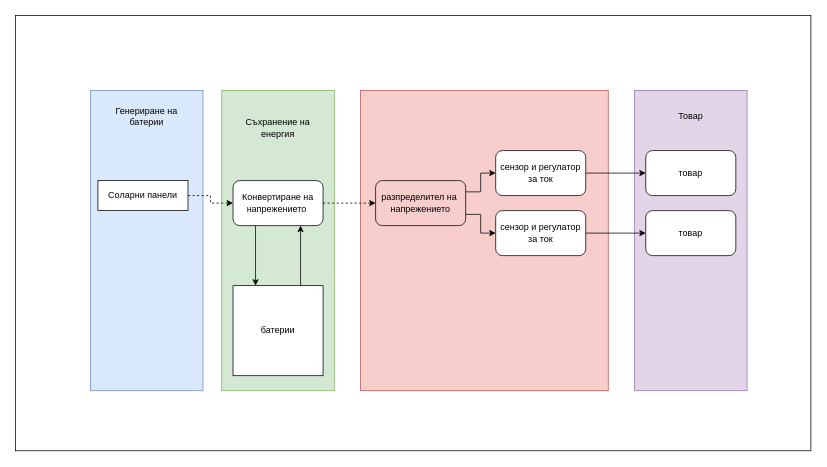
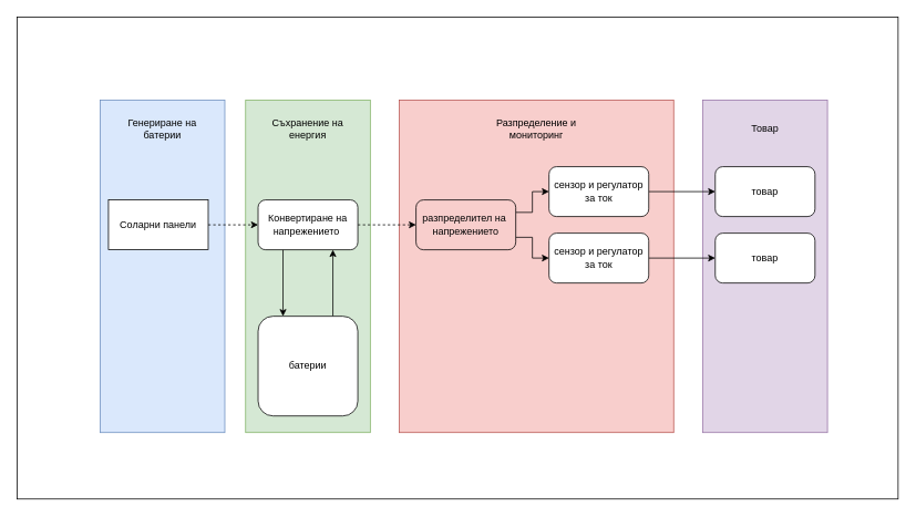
  <mxCell id="0" />
  <mxCell id="1" parent="0" />
  <mxCell id="2" value="" style="rounded=0;whiteSpace=wrap;html=1;" vertex="1" parent="1"><mxGeometry x="20" y="20" width="1060" height="580" as="geometry" /></mxCell>
  <mxCell id="3" value="" style="rounded=0;whiteSpace=wrap;html=1;fillColor=#e1d5e7;strokeColor=#9673a6;" vertex="1" parent="1"><mxGeometry x="845" y="120" width="150" height="400" as="geometry" /></mxCell>
  <mxCell id="4" value="" style="rounded=0;whiteSpace=wrap;html=1;fillColor=#f8cecc;strokeColor=#b85450;" vertex="1" parent="1"><mxGeometry x="480" y="120" width="330" height="400" as="geometry" /></mxCell>
  <mxCell id="5" value="" style="rounded=0;whiteSpace=wrap;html=1;fillColor=#d5e8d4;strokeColor=#82b366;" vertex="1" parent="1"><mxGeometry x="295" y="120" width="150" height="400" as="geometry" /></mxCell>
  <mxCell id="6" value="" style="rounded=0;whiteSpace=wrap;html=1;fillColor=#dae8fc;strokeColor=#6c8ebf;" vertex="1" parent="1"><mxGeometry x="120" y="120" width="150" height="400" as="geometry" /></mxCell>
  <mxCell id="7" style="edgeStyle=orthogonalEdgeStyle;rounded=0;orthogonalLoop=1;jettySize=auto;html=1;exitX=1;exitY=0.5;exitDx=0;exitDy=0;entryX=0;entryY=0.5;entryDx=0;entryDy=0;dashed=1;" edge="1" parent="1" source="8" target="11"><mxGeometry relative="1" as="geometry" /></mxCell>
- <mxCell id="8" value="Соларни панели" style="rounded=0;whiteSpace=wrap;html=1;" vertex="1" parent="1"><mxGeometry x="130" y="240" width="120" height="40" as="geometry" /></mxCell>
+ <mxCell id="8" value="Соларни панели" style="rounded=0;whiteSpace=wrap;html=1;" vertex="1" parent="1"><mxGeometry x="130" y="240" width="120" height="60" as="geometry" /></mxCell>
  <mxCell id="9" style="edgeStyle=orthogonalEdgeStyle;rounded=0;orthogonalLoop=1;jettySize=auto;html=1;exitX=0.25;exitY=1;exitDx=0;exitDy=0;entryX=0.25;entryY=0;entryDx=0;entryDy=0;" edge="1" parent="1" source="11" target="18"><mxGeometry relative="1" as="geometry" /></mxCell>
  <mxCell id="10" style="edgeStyle=orthogonalEdgeStyle;rounded=0;orthogonalLoop=1;jettySize=auto;html=1;exitX=1;exitY=0.5;exitDx=0;exitDy=0;entryX=0;entryY=0.5;entryDx=0;entryDy=0;dashed=1;" edge="1" parent="1" source="11" target="14"><mxGeometry relative="1" as="geometry" /></mxCell>
  <mxCell id="11" value="Конвертиране на напрежението&amp;nbsp;" style="rounded=1;whiteSpace=wrap;html=1;" vertex="1" parent="1"><mxGeometry x="310" y="240" width="120" height="60" as="geometry" /></mxCell>
  <mxCell id="12" style="edgeStyle=orthogonalEdgeStyle;rounded=0;orthogonalLoop=1;jettySize=auto;html=1;exitX=1;exitY=0.25;exitDx=0;exitDy=0;entryX=0;entryY=0.5;entryDx=0;entryDy=0;" edge="1" parent="1" source="14" target="16"><mxGeometry relative="1" as="geometry" /></mxCell>
  <mxCell id="13" style="edgeStyle=orthogonalEdgeStyle;rounded=0;orthogonalLoop=1;jettySize=auto;html=1;exitX=1;exitY=0.75;exitDx=0;exitDy=0;entryX=0;entryY=0.5;entryDx=0;entryDy=0;" edge="1" parent="1" source="14" target="20"><mxGeometry relative="1" as="geometry" /></mxCell>
  <mxCell id="14" value="разпределител на&amp;nbsp;&lt;div&gt;напрежението&lt;/div&gt;" style="rounded=1;whiteSpace=wrap;html=1;fillColor=#f8cecc;" vertex="1" parent="1"><mxGeometry x="500" y="240" width="120" height="60" as="geometry" /></mxCell>
  <mxCell id="15" style="edgeStyle=orthogonalEdgeStyle;rounded=0;orthogonalLoop=1;jettySize=auto;html=1;exitX=1;exitY=0.5;exitDx=0;exitDy=0;entryX=0;entryY=0.5;entryDx=0;entryDy=0;" edge="1" parent="1" source="16" target="24"><mxGeometry relative="1" as="geometry" /></mxCell>
  <mxCell id="16" value="сензор и регулатор за ток" style="rounded=1;whiteSpace=wrap;html=1;" vertex="1" parent="1"><mxGeometry x="660" y="200" width="120" height="60" as="geometry" /></mxCell>
  <mxCell id="17" style="edgeStyle=orthogonalEdgeStyle;rounded=0;orthogonalLoop=1;jettySize=auto;html=1;exitX=0.75;exitY=0;exitDx=0;exitDy=0;entryX=0.75;entryY=1;entryDx=0;entryDy=0;" edge="1" parent="1" source="18" target="11"><mxGeometry relative="1" as="geometry" /></mxCell>
- <mxCell id="18" value="батерии" style="whiteSpace=wrap;html=1;aspect=fixed;" vertex="1" parent="1"><mxGeometry x="310" y="380" width="120" height="120" as="geometry" /></mxCell>
+ <mxCell id="18" value="батерии" style="whiteSpace=wrap;html=1;aspect=fixed;rounded=1;" vertex="1" parent="1"><mxGeometry x="310" y="380" width="120" height="120" as="geometry" /></mxCell>
  <mxCell id="19" style="edgeStyle=orthogonalEdgeStyle;rounded=0;orthogonalLoop=1;jettySize=auto;html=1;exitX=1;exitY=0.5;exitDx=0;exitDy=0;entryX=0;entryY=0.5;entryDx=0;entryDy=0;" edge="1" parent="1" source="20" target="25"><mxGeometry relative="1" as="geometry" /></mxCell>
  <mxCell id="20" value="сензор и регулатор за ток" style="rounded=1;whiteSpace=wrap;html=1;" vertex="1" parent="1"><mxGeometry x="660" y="280" width="120" height="60" as="geometry" /></mxCell>
  <mxCell id="21" value="Генериране на батерии" style="text;html=1;align=center;verticalAlign=middle;whiteSpace=wrap;rounded=0;" vertex="1" parent="1"><mxGeometry x="130" y="130" width="130" height="50" as="geometry" /></mxCell>
- <mxCell id="22" value="Съхранение на енергия" style="text;html=1;align=center;verticalAlign=middle;whiteSpace=wrap;rounded=0;" vertex="1" parent="1"><mxGeometry x="305" y="145" width="130" height="50" as="geometry" /></mxCell>
+ <mxCell id="22" value="Съхранение на енергия" style="text;html=1;align=center;verticalAlign=middle;whiteSpace=wrap;rounded=0;" vertex="1" parent="1"><mxGeometry x="305" y="130" width="130" height="50" as="geometry" /></mxCell>
+ <mxCell id="23" value="Разпределение и мониторинг" style="text;html=1;align=center;verticalAlign=middle;whiteSpace=wrap;rounded=0;" vertex="1" parent="1"><mxGeometry x="580" y="130" width="130" height="50" as="geometry" /></mxCell>
  <mxCell id="24" value="товар" style="rounded=1;whiteSpace=wrap;html=1;" vertex="1" parent="1"><mxGeometry x="860" y="200" width="120" height="60" as="geometry" /></mxCell>
  <mxCell id="25" value="товар" style="rounded=1;whiteSpace=wrap;html=1;" vertex="1" parent="1"><mxGeometry x="860" y="280" width="120" height="60" as="geometry" /></mxCell>
  <mxCell id="26" value="Товар" style="text;html=1;align=center;verticalAlign=middle;whiteSpace=wrap;rounded=0;" vertex="1" parent="1"><mxGeometry x="855" y="130" width="130" height="50" as="geometry" /></mxCell>
